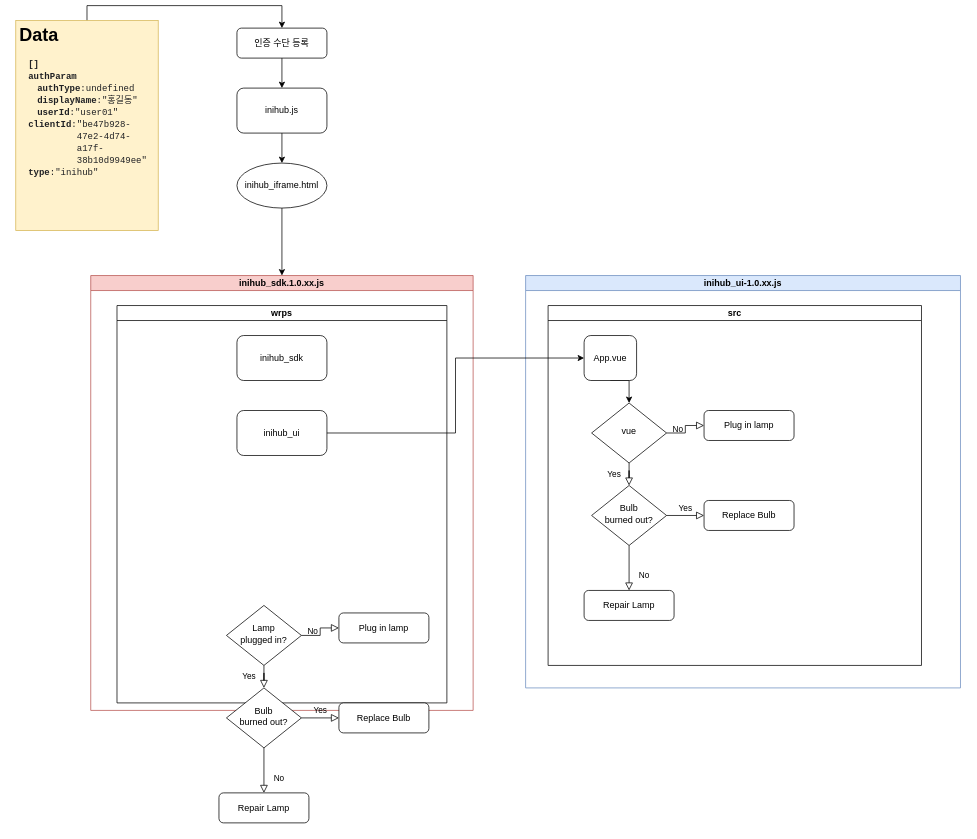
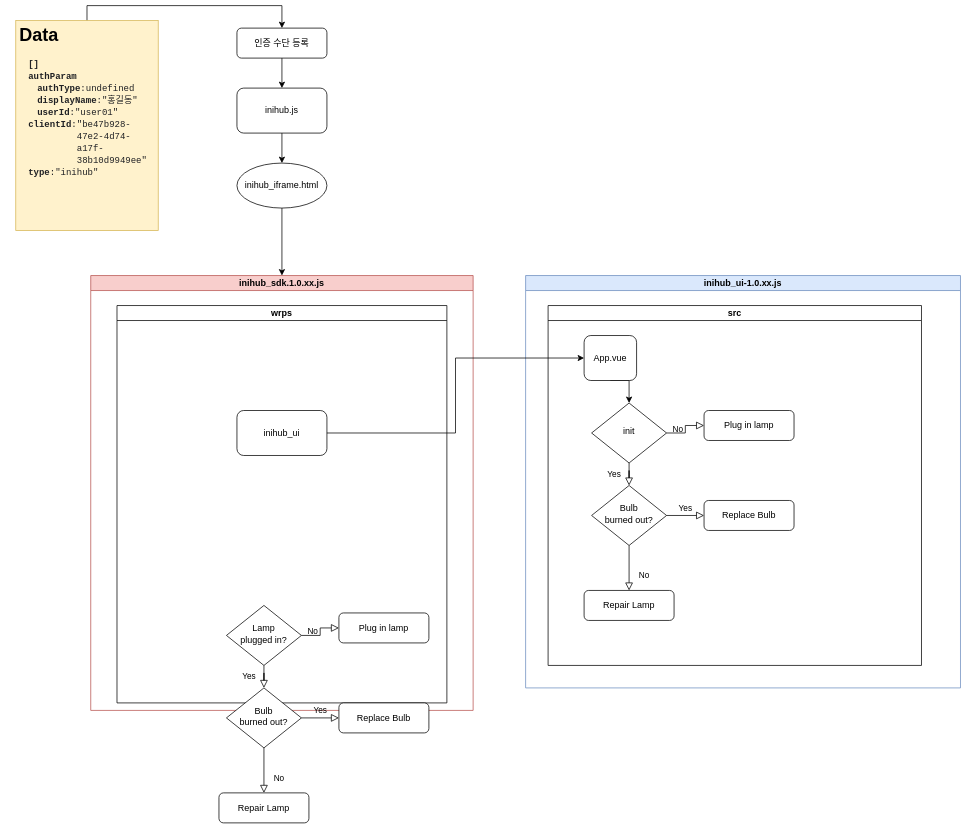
  <mxCell id="0" />
  <mxCell id="1" parent="0" />
  <mxCell id="2" style="edgeStyle=orthogonalEdgeStyle;rounded=0;orthogonalLoop=1;jettySize=auto;html=1;entryX=0.5;entryY=0;entryDx=0;entryDy=0;" edge="1" parent="1" source="3" target="7"><mxGeometry relative="1" as="geometry" /></mxCell>
  <mxCell id="3" value="인증 수단 등록" style="rounded=1;whiteSpace=wrap;html=1;fontSize=12;glass=0;strokeWidth=1;shadow=0;" parent="1" vertex="1"><mxGeometry x="315" y="30" width="120" height="40" as="geometry" /></mxCell>
  <mxCell id="4" style="edgeStyle=orthogonalEdgeStyle;rounded=0;orthogonalLoop=1;jettySize=auto;html=1;exitX=0.5;exitY=0;exitDx=0;exitDy=0;entryX=0.5;entryY=0;entryDx=0;entryDy=0;" edge="1" parent="1" source="5" target="3"><mxGeometry relative="1" as="geometry"><mxPoint x="381" y="10" as="targetPoint" /></mxGeometry></mxCell>
  <mxCell id="5" value="&lt;h1&gt;Data&lt;/h1&gt;&lt;ol style=&quot;box-sizing: border-box; min-width: 0px; min-height: 0px; list-style-type: none; padding-left: 12px; color: rgb(32, 33, 36); font-family: consolas, &amp;quot;lucida console&amp;quot;, &amp;quot;courier new&amp;quot;, monospace;&quot; role=&quot;group&quot; class=&quot;children expanded&quot;&gt;&lt;li style=&quot;box-sizing: border-box; min-width: 0px; min-height: 16px; text-overflow: ellipsis; position: relative; display: flex; align-items: center; user-select: text;&quot; aria-expanded=&quot;true&quot; class=&quot;parent expanded&quot; data-object-property-name-for-test=&quot;authParam&quot; role=&quot;treeitem&quot;&gt;&lt;span style=&quot;box-sizing: border-box; min-width: 0px; min-height: 0px; color: var(--color-syntax-2); flex-shrink: 0; font-weight: bold;&quot; title=&quot;authParam&quot; class=&quot;name own-property&quot;&gt;[]&lt;/span&gt;&lt;/li&gt;&lt;li style=&quot;box-sizing: border-box; min-width: 0px; min-height: 16px; text-overflow: ellipsis; position: relative; display: flex; align-items: center; user-select: text;&quot; aria-expanded=&quot;true&quot; class=&quot;parent expanded&quot; data-object-property-name-for-test=&quot;authParam&quot; role=&quot;treeitem&quot;&gt;&lt;span style=&quot;box-sizing: border-box; min-width: 0px; min-height: 0px; color: var(--color-syntax-2); flex-shrink: 0; font-weight: bold;&quot; title=&quot;authParam&quot; class=&quot;name own-property&quot;&gt;authParam&lt;/span&gt;&lt;span style=&quot;box-sizing: border-box; min-width: 0px; min-height: 0px; overflow: hidden; line-height: 16px; display: flex;&quot; class=&quot;name-and-value&quot;&gt;&lt;/span&gt;&lt;/li&gt;&lt;ol style=&quot;box-sizing: border-box; min-width: 0px; min-height: 0px; list-style-type: none; padding-left: 12px;&quot; role=&quot;group&quot; class=&quot;children expanded&quot;&gt;&lt;li style=&quot;box-sizing: border-box; min-width: 0px; min-height: 16px; text-overflow: ellipsis; position: relative; display: flex; align-items: center; user-select: text;&quot; data-object-property-name-for-test=&quot;authType&quot; role=&quot;treeitem&quot;&gt;&lt;span style=&quot;box-sizing: border-box; min-width: 0px; min-height: 0px; overflow: hidden; line-height: 16px; display: flex;&quot; class=&quot;name-and-value&quot;&gt;&lt;span style=&quot;box-sizing: border-box; min-width: 0px; min-height: 0px; color: var(--color-syntax-2); flex-shrink: 0; font-weight: bold;&quot; title=&quot;authParam.authType&quot; class=&quot;name own-property&quot;&gt;authType&lt;/span&gt;&lt;span style=&quot;box-sizing: border-box; min-width: 0px; min-height: 0px; flex-shrink: 0;&quot; class=&quot;separator&quot;&gt;: &lt;/span&gt;&lt;span style=&quot;box-sizing: border-box; min-width: 0px; min-height: 0px; color: var(--color-text-disabled);&quot; title=&quot;undefined&quot; class=&quot;object-value-undefined value&quot;&gt;undefined&lt;/span&gt;&lt;/span&gt;&lt;/li&gt;&lt;li style=&quot;box-sizing: border-box; min-width: 0px; min-height: 16px; text-overflow: ellipsis; position: relative; display: flex; align-items: center; user-select: text;&quot; data-object-property-name-for-test=&quot;displayName&quot; role=&quot;treeitem&quot;&gt;&lt;span style=&quot;box-sizing: border-box; min-width: 0px; min-height: 0px; overflow: hidden; line-height: 16px; display: flex;&quot; class=&quot;name-and-value&quot;&gt;&lt;span style=&quot;box-sizing: border-box; min-width: 0px; min-height: 0px; color: var(--color-syntax-2); flex-shrink: 0; font-weight: bold;&quot; title=&quot;authParam.displayName&quot; class=&quot;name own-property&quot;&gt;displayName&lt;/span&gt;&lt;span style=&quot;box-sizing: border-box; min-width: 0px; min-height: 0px; flex-shrink: 0;&quot; class=&quot;separator&quot;&gt;: &lt;/span&gt;&lt;span style=&quot;box-sizing: border-box; min-width: 0px; min-height: 0px; unicode-bidi: -webkit-isolate; color: var(--color-syntax-1);&quot; title=&quot;홍길동&quot; class=&quot;object-value-string value&quot;&gt;&quot;홍길동&quot;&lt;/span&gt;&lt;/span&gt;&lt;/li&gt;&lt;li style=&quot;box-sizing: border-box; min-width: 0px; min-height: 16px; text-overflow: ellipsis; position: relative; display: flex; align-items: center; user-select: text;&quot; data-object-property-name-for-test=&quot;userId&quot; role=&quot;treeitem&quot;&gt;&lt;span style=&quot;box-sizing: border-box; min-width: 0px; min-height: 0px; overflow: hidden; line-height: 16px; display: flex;&quot; class=&quot;name-and-value&quot;&gt;&lt;span style=&quot;box-sizing: border-box; min-width: 0px; min-height: 0px; color: var(--color-syntax-2); flex-shrink: 0; font-weight: bold;&quot; title=&quot;authParam.userId&quot; class=&quot;name own-property&quot;&gt;userId&lt;/span&gt;&lt;span style=&quot;box-sizing: border-box; min-width: 0px; min-height: 0px; flex-shrink: 0;&quot; class=&quot;separator&quot;&gt;: &lt;/span&gt;&lt;span style=&quot;box-sizing: border-box; min-width: 0px; min-height: 0px; unicode-bidi: -webkit-isolate; color: var(--color-syntax-1);&quot; title=&quot;user01&quot; class=&quot;object-value-string value&quot;&gt;&quot;user01&quot;&lt;/span&gt;&lt;/span&gt;&lt;/li&gt;&lt;/ol&gt;&lt;li style=&quot;box-sizing: border-box; min-width: 0px; min-height: 16px; text-overflow: ellipsis; position: relative; display: flex; align-items: center; user-select: text;&quot; data-object-property-name-for-test=&quot;clientId&quot; role=&quot;treeitem&quot;&gt;&lt;span style=&quot;box-sizing: border-box; min-width: 0px; min-height: 0px; overflow: hidden; line-height: 16px; display: flex;&quot; class=&quot;name-and-value&quot;&gt;&lt;span style=&quot;box-sizing: border-box; min-width: 0px; min-height: 0px; color: var(--color-syntax-2); flex-shrink: 0; font-weight: bold;&quot; title=&quot;clientId&quot; class=&quot;name own-property&quot;&gt;clientId&lt;/span&gt;&lt;span style=&quot;box-sizing: border-box; min-width: 0px; min-height: 0px; flex-shrink: 0;&quot; class=&quot;separator&quot;&gt;: &lt;/span&gt;&lt;span style=&quot;box-sizing: border-box; min-width: 0px; min-height: 0px; unicode-bidi: -webkit-isolate; color: var(--color-syntax-1);&quot; title=&quot;be47b928-47e2-4d74-a17f-38b10d9949ee&quot; class=&quot;object-value-string value&quot;&gt;&quot;be47b928-47e2-4d74-a17f-38b10d9949ee&quot;&lt;/span&gt;&lt;/span&gt;&lt;/li&gt;&lt;li style=&quot;box-sizing: border-box; min-width: 0px; min-height: 16px; outline-width: 0px; text-overflow: ellipsis; position: relative; display: flex; align-items: center; user-select: text;&quot; aria-selected=&quot;true&quot; class=&quot;selected&quot; tabindex=&quot;-1&quot; data-object-property-name-for-test=&quot;type&quot; role=&quot;treeitem&quot;&gt;&lt;span style=&quot;box-sizing: border-box; min-width: 0px; min-height: 0px; overflow: hidden; line-height: 16px; display: flex;&quot; class=&quot;name-and-value&quot;&gt;&lt;span style=&quot;box-sizing: border-box; min-width: 0px; min-height: 0px; color: var(--color-syntax-2); flex-shrink: 0; font-weight: bold;&quot; title=&quot;type&quot; class=&quot;name own-property&quot;&gt;type&lt;/span&gt;&lt;span style=&quot;box-sizing: border-box; min-width: 0px; min-height: 0px; flex-shrink: 0;&quot; class=&quot;separator&quot;&gt;: &lt;/span&gt;&lt;span style=&quot;box-sizing: border-box; min-width: 0px; min-height: 0px; unicode-bidi: -webkit-isolate; color: var(--color-syntax-1);&quot; title=&quot;inihub&quot; class=&quot;object-value-string value&quot;&gt;&quot;inihub&quot;&lt;/span&gt;&lt;/span&gt;&lt;/li&gt;&lt;/ol&gt;" style="text;html=1;strokeColor=#d6b656;fillColor=#fff2cc;spacing=5;spacingTop=-20;whiteSpace=wrap;overflow=hidden;rounded=0;" vertex="1" parent="1"><mxGeometry x="20" y="20" width="190" height="280" as="geometry" /></mxCell>
  <mxCell id="6" style="edgeStyle=orthogonalEdgeStyle;rounded=0;orthogonalLoop=1;jettySize=auto;html=1;entryX=0.5;entryY=0;entryDx=0;entryDy=0;" edge="1" parent="1" source="7" target="9"><mxGeometry relative="1" as="geometry"><mxPoint x="375" y="220" as="targetPoint" /></mxGeometry></mxCell>
  <mxCell id="7" value="inihub.js" style="rounded=1;whiteSpace=wrap;html=1;" vertex="1" parent="1"><mxGeometry x="315" y="110" width="120" height="60" as="geometry" /></mxCell>
  <mxCell id="8" style="edgeStyle=orthogonalEdgeStyle;rounded=0;orthogonalLoop=1;jettySize=auto;html=1;entryX=0.5;entryY=0;entryDx=0;entryDy=0;" edge="1" parent="1" source="9" target="10"><mxGeometry relative="1" as="geometry" /></mxCell>
  <mxCell id="9" value="inihub_iframe.html" style="ellipse;whiteSpace=wrap;html=1;" vertex="1" parent="1"><mxGeometry x="315" y="210" width="120" height="60" as="geometry" /></mxCell>
  <mxCell id="10" value="inihub_sdk.1.0.xx.js" style="swimlane;startSize=20;horizontal=1;containerType=tree;fillColor=#f8cecc;strokeColor=#b85450;" vertex="1" parent="1"><mxGeometry x="120" y="360" width="510" height="580" as="geometry" /></mxCell>
  <mxCell id="11" value="wrps" style="swimlane;startSize=20;horizontal=1;containerType=tree;" vertex="1" parent="10"><mxGeometry x="35" y="40" width="440" height="530" as="geometry" /></mxCell>
- <mxCell id="12" value="inihub_sdk" style="rounded=1;whiteSpace=wrap;html=1;" vertex="1" parent="11"><mxGeometry x="160" y="40" width="120" height="60" as="geometry" /></mxCell>
  <mxCell id="13" value="inihub_ui" style="rounded=1;whiteSpace=wrap;html=1;" vertex="1" parent="11"><mxGeometry x="160" y="140" width="120" height="60" as="geometry" /></mxCell>
  <mxCell id="14" value="Lamp&lt;br&gt;plugged in?" style="rhombus;whiteSpace=wrap;html=1;shadow=0;fontFamily=Helvetica;fontSize=12;align=center;strokeWidth=1;spacing=6;spacingTop=-4;" parent="11" vertex="1"><mxGeometry x="146" y="400" width="100" height="80" as="geometry" /></mxCell>
  <mxCell id="15" value="Plug in lamp" style="rounded=1;whiteSpace=wrap;html=1;fontSize=12;glass=0;strokeWidth=1;shadow=0;" parent="11" vertex="1"><mxGeometry x="296" y="410" width="120" height="40" as="geometry" /></mxCell>
  <mxCell id="16" value="No" style="edgeStyle=orthogonalEdgeStyle;rounded=0;html=1;jettySize=auto;orthogonalLoop=1;fontSize=11;endArrow=block;endFill=0;endSize=8;strokeWidth=1;shadow=0;labelBackgroundColor=none;" parent="11" source="14" target="15" edge="1"><mxGeometry y="10" relative="1" as="geometry"><mxPoint as="offset" /></mxGeometry></mxCell>
  <mxCell id="17" value="Bulb&lt;br&gt;burned out?" style="rhombus;whiteSpace=wrap;html=1;shadow=0;fontFamily=Helvetica;fontSize=12;align=center;strokeWidth=1;spacing=6;spacingTop=-4;" parent="11" vertex="1"><mxGeometry x="146" y="510" width="100" height="80" as="geometry" /></mxCell>
  <mxCell id="18" value="Yes" style="rounded=0;html=1;jettySize=auto;orthogonalLoop=1;fontSize=11;endArrow=block;endFill=0;endSize=8;strokeWidth=1;shadow=0;labelBackgroundColor=none;edgeStyle=orthogonalEdgeStyle;" parent="11" source="14" target="17" edge="1"><mxGeometry y="20" relative="1" as="geometry"><mxPoint as="offset" /></mxGeometry></mxCell>
  <mxCell id="19" value="Repair Lamp" style="rounded=1;whiteSpace=wrap;html=1;fontSize=12;glass=0;strokeWidth=1;shadow=0;" parent="11" vertex="1"><mxGeometry x="136" y="650" width="120" height="40" as="geometry" /></mxCell>
  <mxCell id="20" value="No" style="rounded=0;html=1;jettySize=auto;orthogonalLoop=1;fontSize=11;endArrow=block;endFill=0;endSize=8;strokeWidth=1;shadow=0;labelBackgroundColor=none;edgeStyle=orthogonalEdgeStyle;" parent="11" source="17" target="19" edge="1"><mxGeometry x="0.333" y="20" relative="1" as="geometry"><mxPoint as="offset" /></mxGeometry></mxCell>
  <mxCell id="21" value="Replace Bulb" style="rounded=1;whiteSpace=wrap;html=1;fontSize=12;glass=0;strokeWidth=1;shadow=0;" parent="11" vertex="1"><mxGeometry x="296" y="530" width="120" height="40" as="geometry" /></mxCell>
  <mxCell id="22" value="Yes" style="edgeStyle=orthogonalEdgeStyle;rounded=0;html=1;jettySize=auto;orthogonalLoop=1;fontSize=11;endArrow=block;endFill=0;endSize=8;strokeWidth=1;shadow=0;labelBackgroundColor=none;" parent="11" source="17" target="21" edge="1"><mxGeometry y="10" relative="1" as="geometry"><mxPoint as="offset" /></mxGeometry></mxCell>
  <mxCell id="23" value="inihub_ui-1.0.xx.js" style="swimlane;startSize=20;horizontal=1;containerType=tree;fillColor=#dae8fc;strokeColor=#6c8ebf;" vertex="1" parent="1"><mxGeometry x="700" y="360" width="580" height="550" as="geometry" /></mxCell>
  <mxCell id="24" value="src" style="swimlane;startSize=20;horizontal=1;containerType=tree;" vertex="1" parent="23"><mxGeometry x="30" y="40" width="498" height="480" as="geometry" /></mxCell>
  <mxCell id="25" style="edgeStyle=orthogonalEdgeStyle;rounded=0;orthogonalLoop=1;jettySize=auto;html=1;exitX=0.5;exitY=1;exitDx=0;exitDy=0;entryX=0.5;entryY=0;entryDx=0;entryDy=0;" edge="1" parent="24" source="26" target="27"><mxGeometry relative="1" as="geometry" /></mxCell>
  <mxCell id="26" value="App.vue" style="rounded=1;whiteSpace=wrap;html=1;" vertex="1" parent="24"><mxGeometry x="48" y="40" width="70" height="60" as="geometry" /></mxCell>
- <mxCell id="27" value="vue" style="rhombus;whiteSpace=wrap;html=1;shadow=0;fontFamily=Helvetica;fontSize=12;align=center;strokeWidth=1;spacing=6;spacingTop=-4;" vertex="1" parent="24"><mxGeometry x="58" y="130" width="100" height="80" as="geometry" /></mxCell>
+ <mxCell id="27" value="init" style="rhombus;whiteSpace=wrap;html=1;shadow=0;fontFamily=Helvetica;fontSize=12;align=center;strokeWidth=1;spacing=6;spacingTop=-4;" vertex="1" parent="24"><mxGeometry x="58" y="130" width="100" height="80" as="geometry" /></mxCell>
  <mxCell id="28" value="Plug in lamp" style="rounded=1;whiteSpace=wrap;html=1;fontSize=12;glass=0;strokeWidth=1;shadow=0;" vertex="1" parent="24"><mxGeometry x="208" y="140" width="120" height="40" as="geometry" /></mxCell>
  <mxCell id="29" value="No" style="edgeStyle=orthogonalEdgeStyle;rounded=0;html=1;jettySize=auto;orthogonalLoop=1;fontSize=11;endArrow=block;endFill=0;endSize=8;strokeWidth=1;shadow=0;labelBackgroundColor=none;" edge="1" parent="24" source="27" target="28"><mxGeometry y="10" relative="1" as="geometry"><mxPoint as="offset" /></mxGeometry></mxCell>
  <mxCell id="30" value="Bulb&lt;br&gt;burned out?" style="rhombus;whiteSpace=wrap;html=1;shadow=0;fontFamily=Helvetica;fontSize=12;align=center;strokeWidth=1;spacing=6;spacingTop=-4;" vertex="1" parent="24"><mxGeometry x="58" y="240" width="100" height="80" as="geometry" /></mxCell>
  <mxCell id="31" value="Yes" style="rounded=0;html=1;jettySize=auto;orthogonalLoop=1;fontSize=11;endArrow=block;endFill=0;endSize=8;strokeWidth=1;shadow=0;labelBackgroundColor=none;edgeStyle=orthogonalEdgeStyle;" edge="1" parent="24" source="27" target="30"><mxGeometry y="20" relative="1" as="geometry"><mxPoint as="offset" /></mxGeometry></mxCell>
  <mxCell id="32" value="Repair Lamp" style="rounded=1;whiteSpace=wrap;html=1;fontSize=12;glass=0;strokeWidth=1;shadow=0;" vertex="1" parent="24"><mxGeometry x="48" y="380" width="120" height="40" as="geometry" /></mxCell>
  <mxCell id="33" value="No" style="rounded=0;html=1;jettySize=auto;orthogonalLoop=1;fontSize=11;endArrow=block;endFill=0;endSize=8;strokeWidth=1;shadow=0;labelBackgroundColor=none;edgeStyle=orthogonalEdgeStyle;" edge="1" parent="24" source="30" target="32"><mxGeometry x="0.333" y="20" relative="1" as="geometry"><mxPoint as="offset" /></mxGeometry></mxCell>
  <mxCell id="34" value="Replace Bulb" style="rounded=1;whiteSpace=wrap;html=1;fontSize=12;glass=0;strokeWidth=1;shadow=0;" vertex="1" parent="24"><mxGeometry x="208" y="260" width="120" height="40" as="geometry" /></mxCell>
  <mxCell id="35" value="Yes" style="edgeStyle=orthogonalEdgeStyle;rounded=0;html=1;jettySize=auto;orthogonalLoop=1;fontSize=11;endArrow=block;endFill=0;endSize=8;strokeWidth=1;shadow=0;labelBackgroundColor=none;" edge="1" parent="24" source="30" target="34"><mxGeometry y="10" relative="1" as="geometry"><mxPoint as="offset" /></mxGeometry></mxCell>
  <mxCell id="36" style="edgeStyle=orthogonalEdgeStyle;rounded=0;orthogonalLoop=1;jettySize=auto;html=1;entryX=0;entryY=0.5;entryDx=0;entryDy=0;" edge="1" parent="1" source="13" target="26"><mxGeometry relative="1" as="geometry" /></mxCell>
